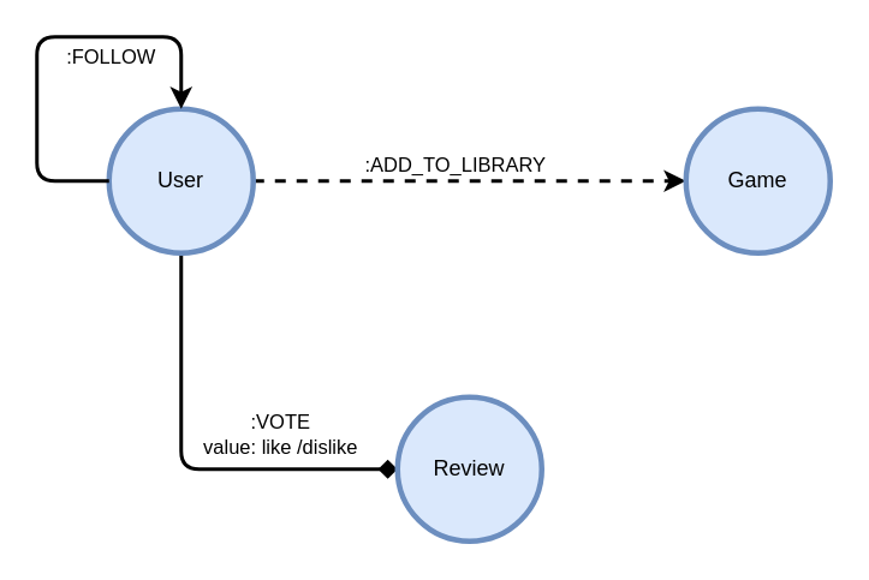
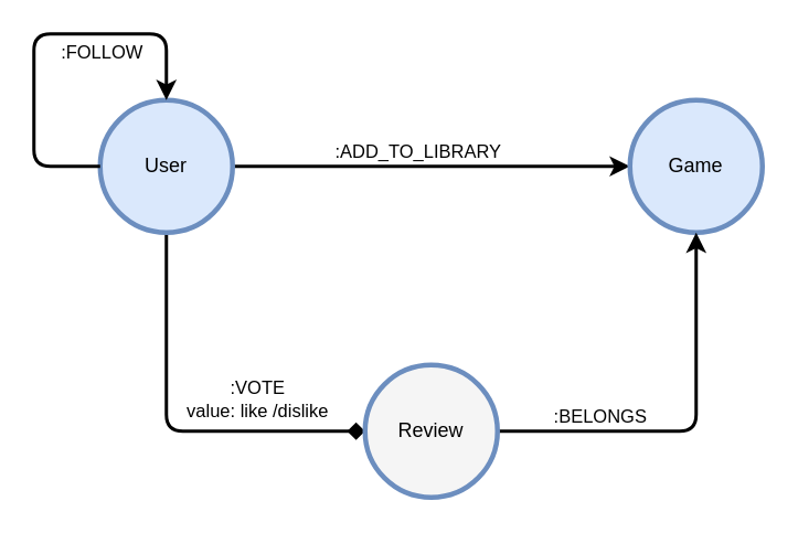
  <mxCell id="0" />
  <mxCell id="1" parent="0" />
- <mxCell id="2" style="edgeStyle=none;html=1;exitX=1;exitY=0.5;exitDx=0;exitDy=0;strokeWidth=2;dashed=1;" edge="1" parent="1" source="6" target="7"><mxGeometry relative="1" as="geometry" /></mxCell>
+ <mxCell id="2" style="edgeStyle=none;html=1;exitX=1;exitY=0.5;exitDx=0;exitDy=0;strokeWidth=2;" edge="1" parent="1" source="6" target="7"><mxGeometry relative="1" as="geometry" /></mxCell>
  <mxCell id="3" value=":ADD_TO_LIBRARY" style="edgeLabel;html=1;align=center;verticalAlign=middle;resizable=0;points=[];" vertex="1" connectable="0" parent="2"><mxGeometry x="-0.078" relative="1" as="geometry"><mxPoint y="-10" as="offset" /></mxGeometry></mxCell>
  <mxCell id="4" style="edgeStyle=none;html=1;exitX=0.5;exitY=1;exitDx=0;exitDy=0;entryX=0;entryY=0.5;entryDx=0;entryDy=0;strokeWidth=2;endArrow=diamond;" edge="1" parent="1" source="6" target="10"><mxGeometry relative="1" as="geometry"><Array as="points"><mxPoint x="100" y="260" /></Array></mxGeometry></mxCell>
  <mxCell id="5" value=":VOTE&lt;br&gt;value: like /dislike" style="edgeLabel;html=1;align=center;verticalAlign=middle;resizable=0;points=[];" vertex="1" connectable="0" parent="4"><mxGeometry x="-0.316" y="2" relative="1" as="geometry"><mxPoint x="52" y="18" as="offset" /></mxGeometry></mxCell>
  <mxCell id="6" value="User" style="ellipse;whiteSpace=wrap;html=1;fillColor=#dae8fc;strokeColor=#6c8ebf;strokeWidth=3;" vertex="1" parent="1"><mxGeometry x="60" y="60" width="80" height="80" as="geometry" /></mxCell>
  <mxCell id="7" value="Game" style="ellipse;whiteSpace=wrap;html=1;fillColor=#dae8fc;strokeColor=#6c8ebf;strokeWidth=3;" vertex="1" parent="1"><mxGeometry x="380" y="60" width="80" height="80" as="geometry" /></mxCell>
- <mxCell id="10" value="Review" style="ellipse;whiteSpace=wrap;html=1;fillColor=#dae8fc;strokeColor=#6c8ebf;strokeWidth=3;" vertex="1" parent="1"><mxGeometry x="220" y="220" width="80" height="80" as="geometry" /></mxCell>
+ <mxCell id="8" style="edgeStyle=none;html=1;entryX=0.5;entryY=1;entryDx=0;entryDy=0;strokeWidth=2;" edge="1" parent="1" source="10" target="7"><mxGeometry relative="1" as="geometry"><Array as="points"><mxPoint x="420" y="260" /></Array></mxGeometry></mxCell>
+ <mxCell id="9" value=":BELONGS" style="edgeLabel;html=1;align=center;verticalAlign=middle;resizable=0;points=[];" vertex="1" connectable="0" parent="8"><mxGeometry x="-0.136" y="-1" relative="1" as="geometry"><mxPoint x="-43" y="-11" as="offset" /></mxGeometry></mxCell>
+ <mxCell id="10" value="Review" style="ellipse;whiteSpace=wrap;html=1;fillColor=#f5f5f5;strokeColor=#6c8ebf;strokeWidth=3;" vertex="1" parent="1"><mxGeometry x="220" y="220" width="80" height="80" as="geometry" /></mxCell>
  <mxCell id="11" style="edgeStyle=none;html=1;exitX=0;exitY=0.5;exitDx=0;exitDy=0;entryX=0.5;entryY=0;entryDx=0;entryDy=0;strokeWidth=2;" edge="1" parent="1" source="6" target="6"><mxGeometry relative="1" as="geometry"><Array as="points"><mxPoint x="20" y="100" /><mxPoint x="20" y="20" /><mxPoint x="100" y="20" /></Array></mxGeometry></mxCell>
  <mxCell id="12" value=":FOLLOW" style="edgeLabel;html=1;align=center;verticalAlign=middle;resizable=0;points=[];" vertex="1" connectable="0" parent="11"><mxGeometry x="0.22" relative="1" as="geometry"><mxPoint x="14" y="10" as="offset" /></mxGeometry></mxCell>
